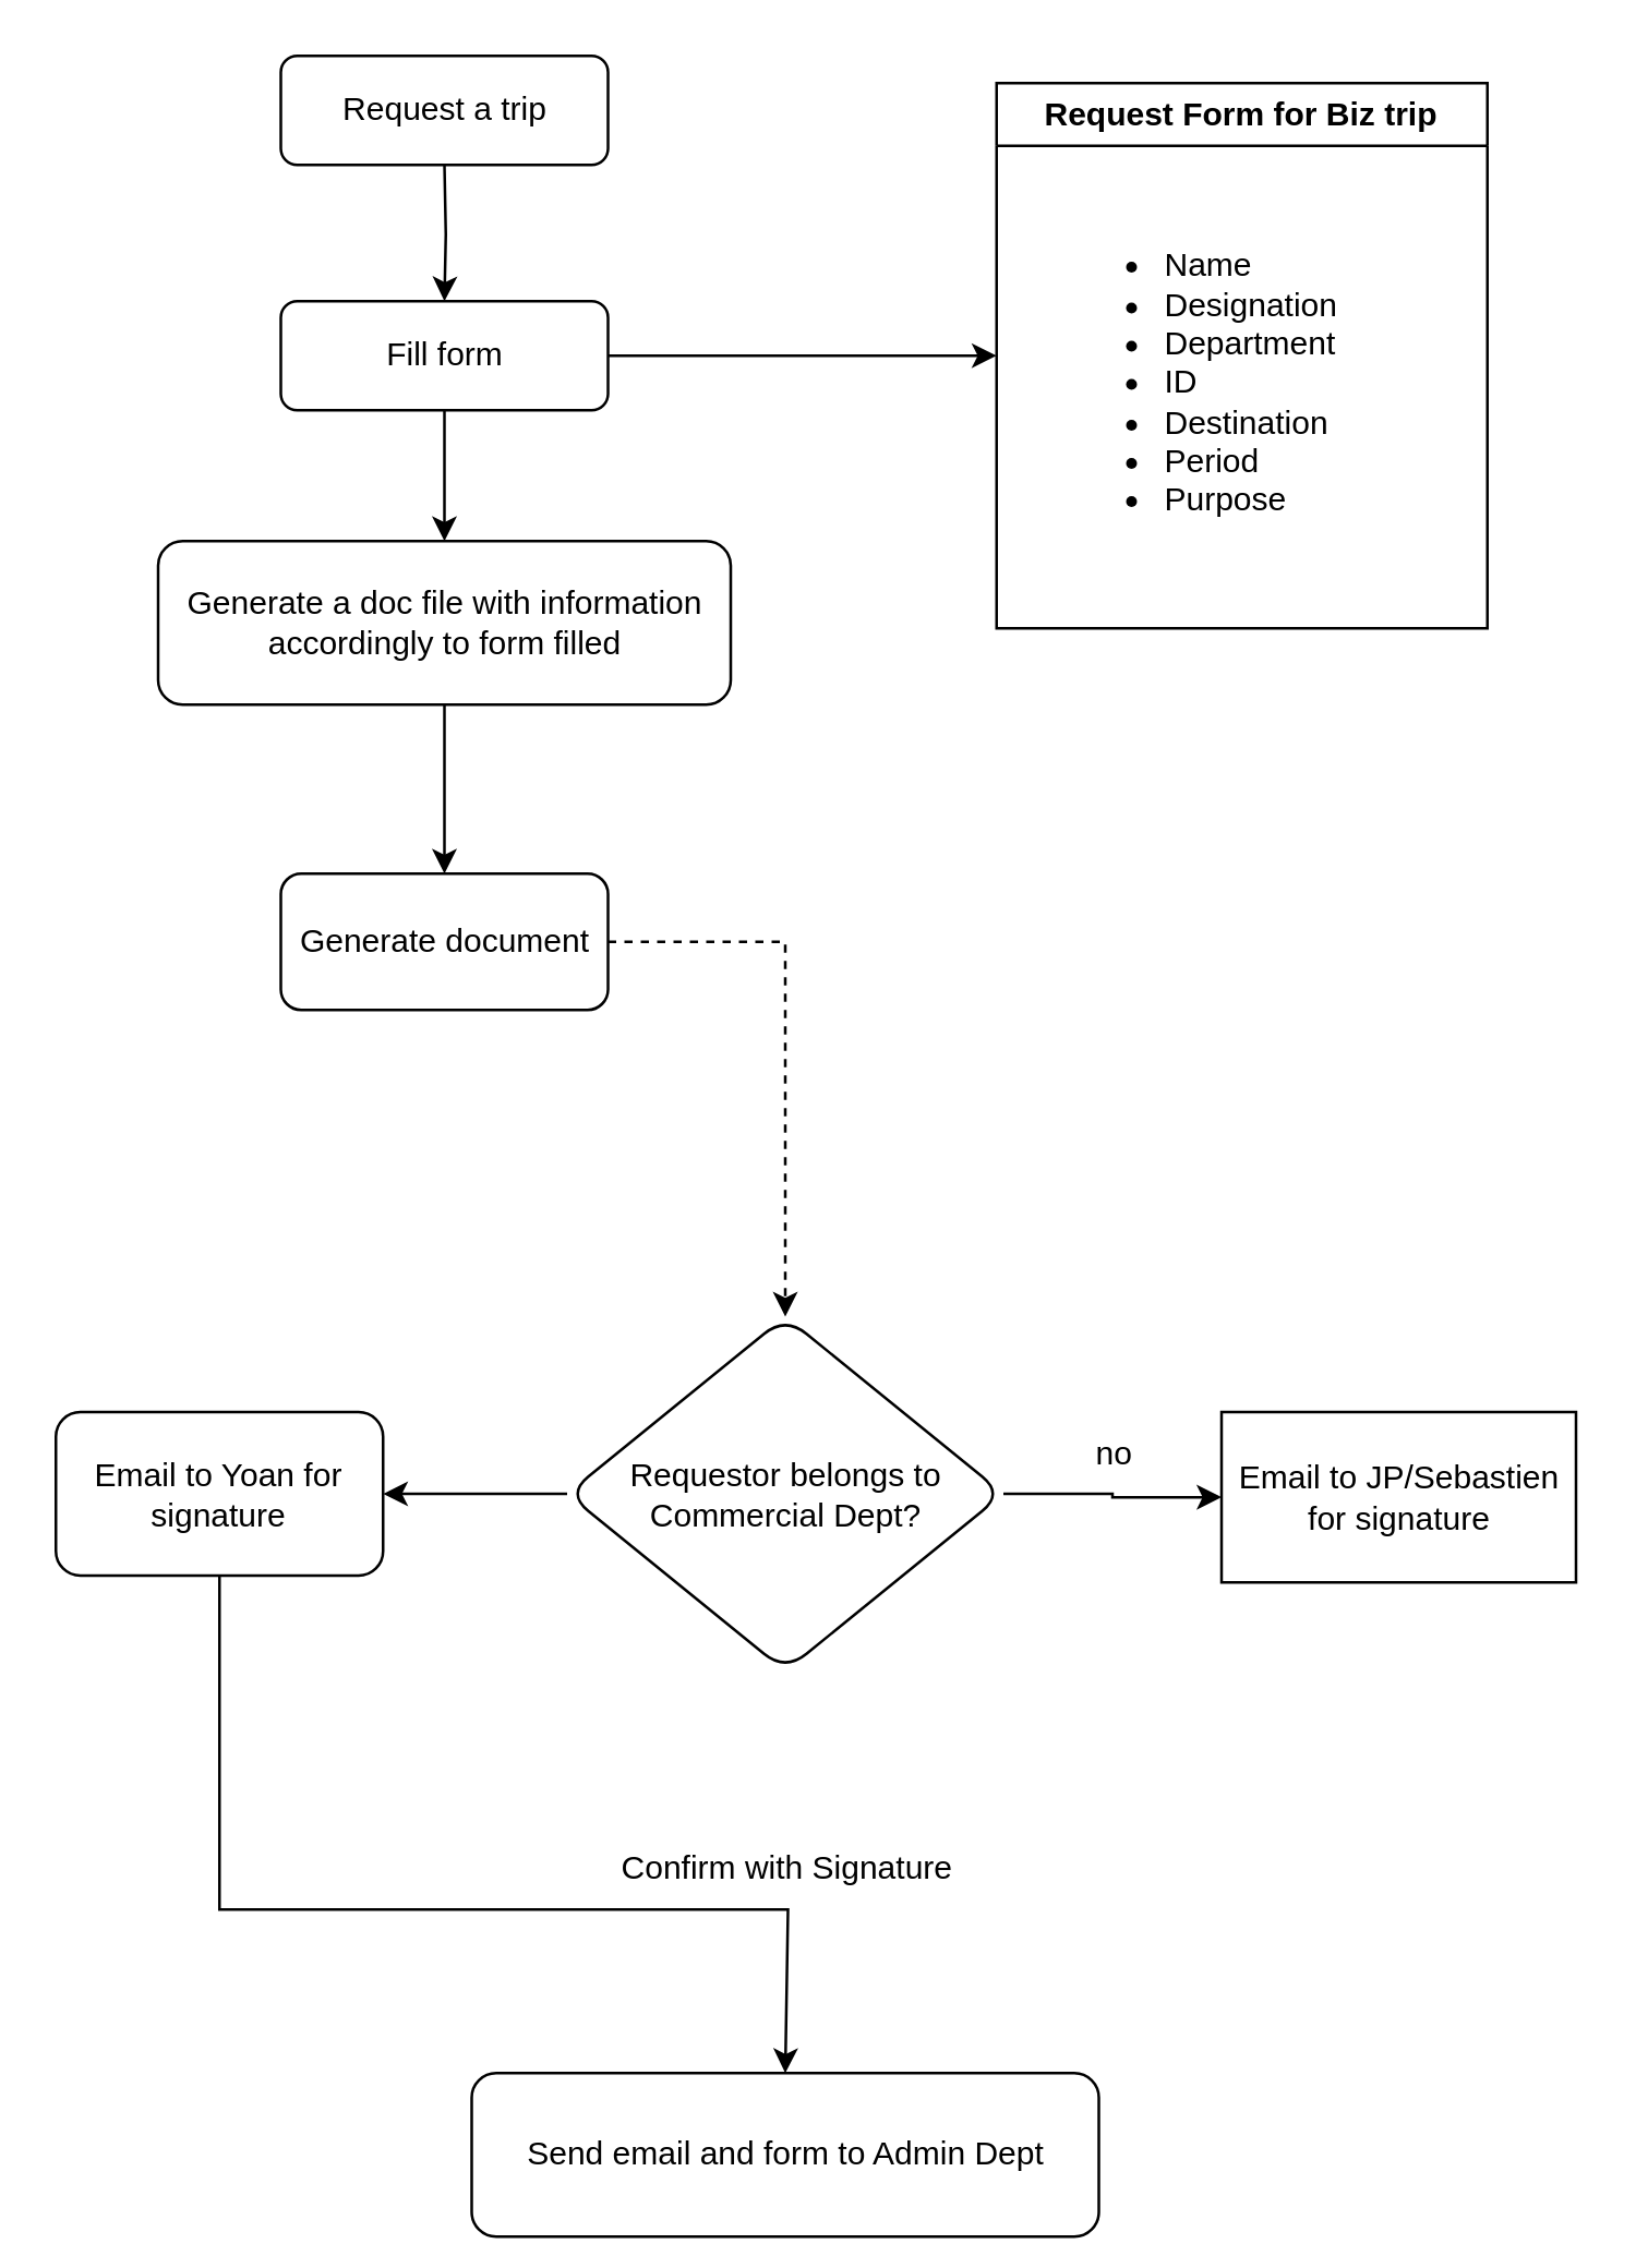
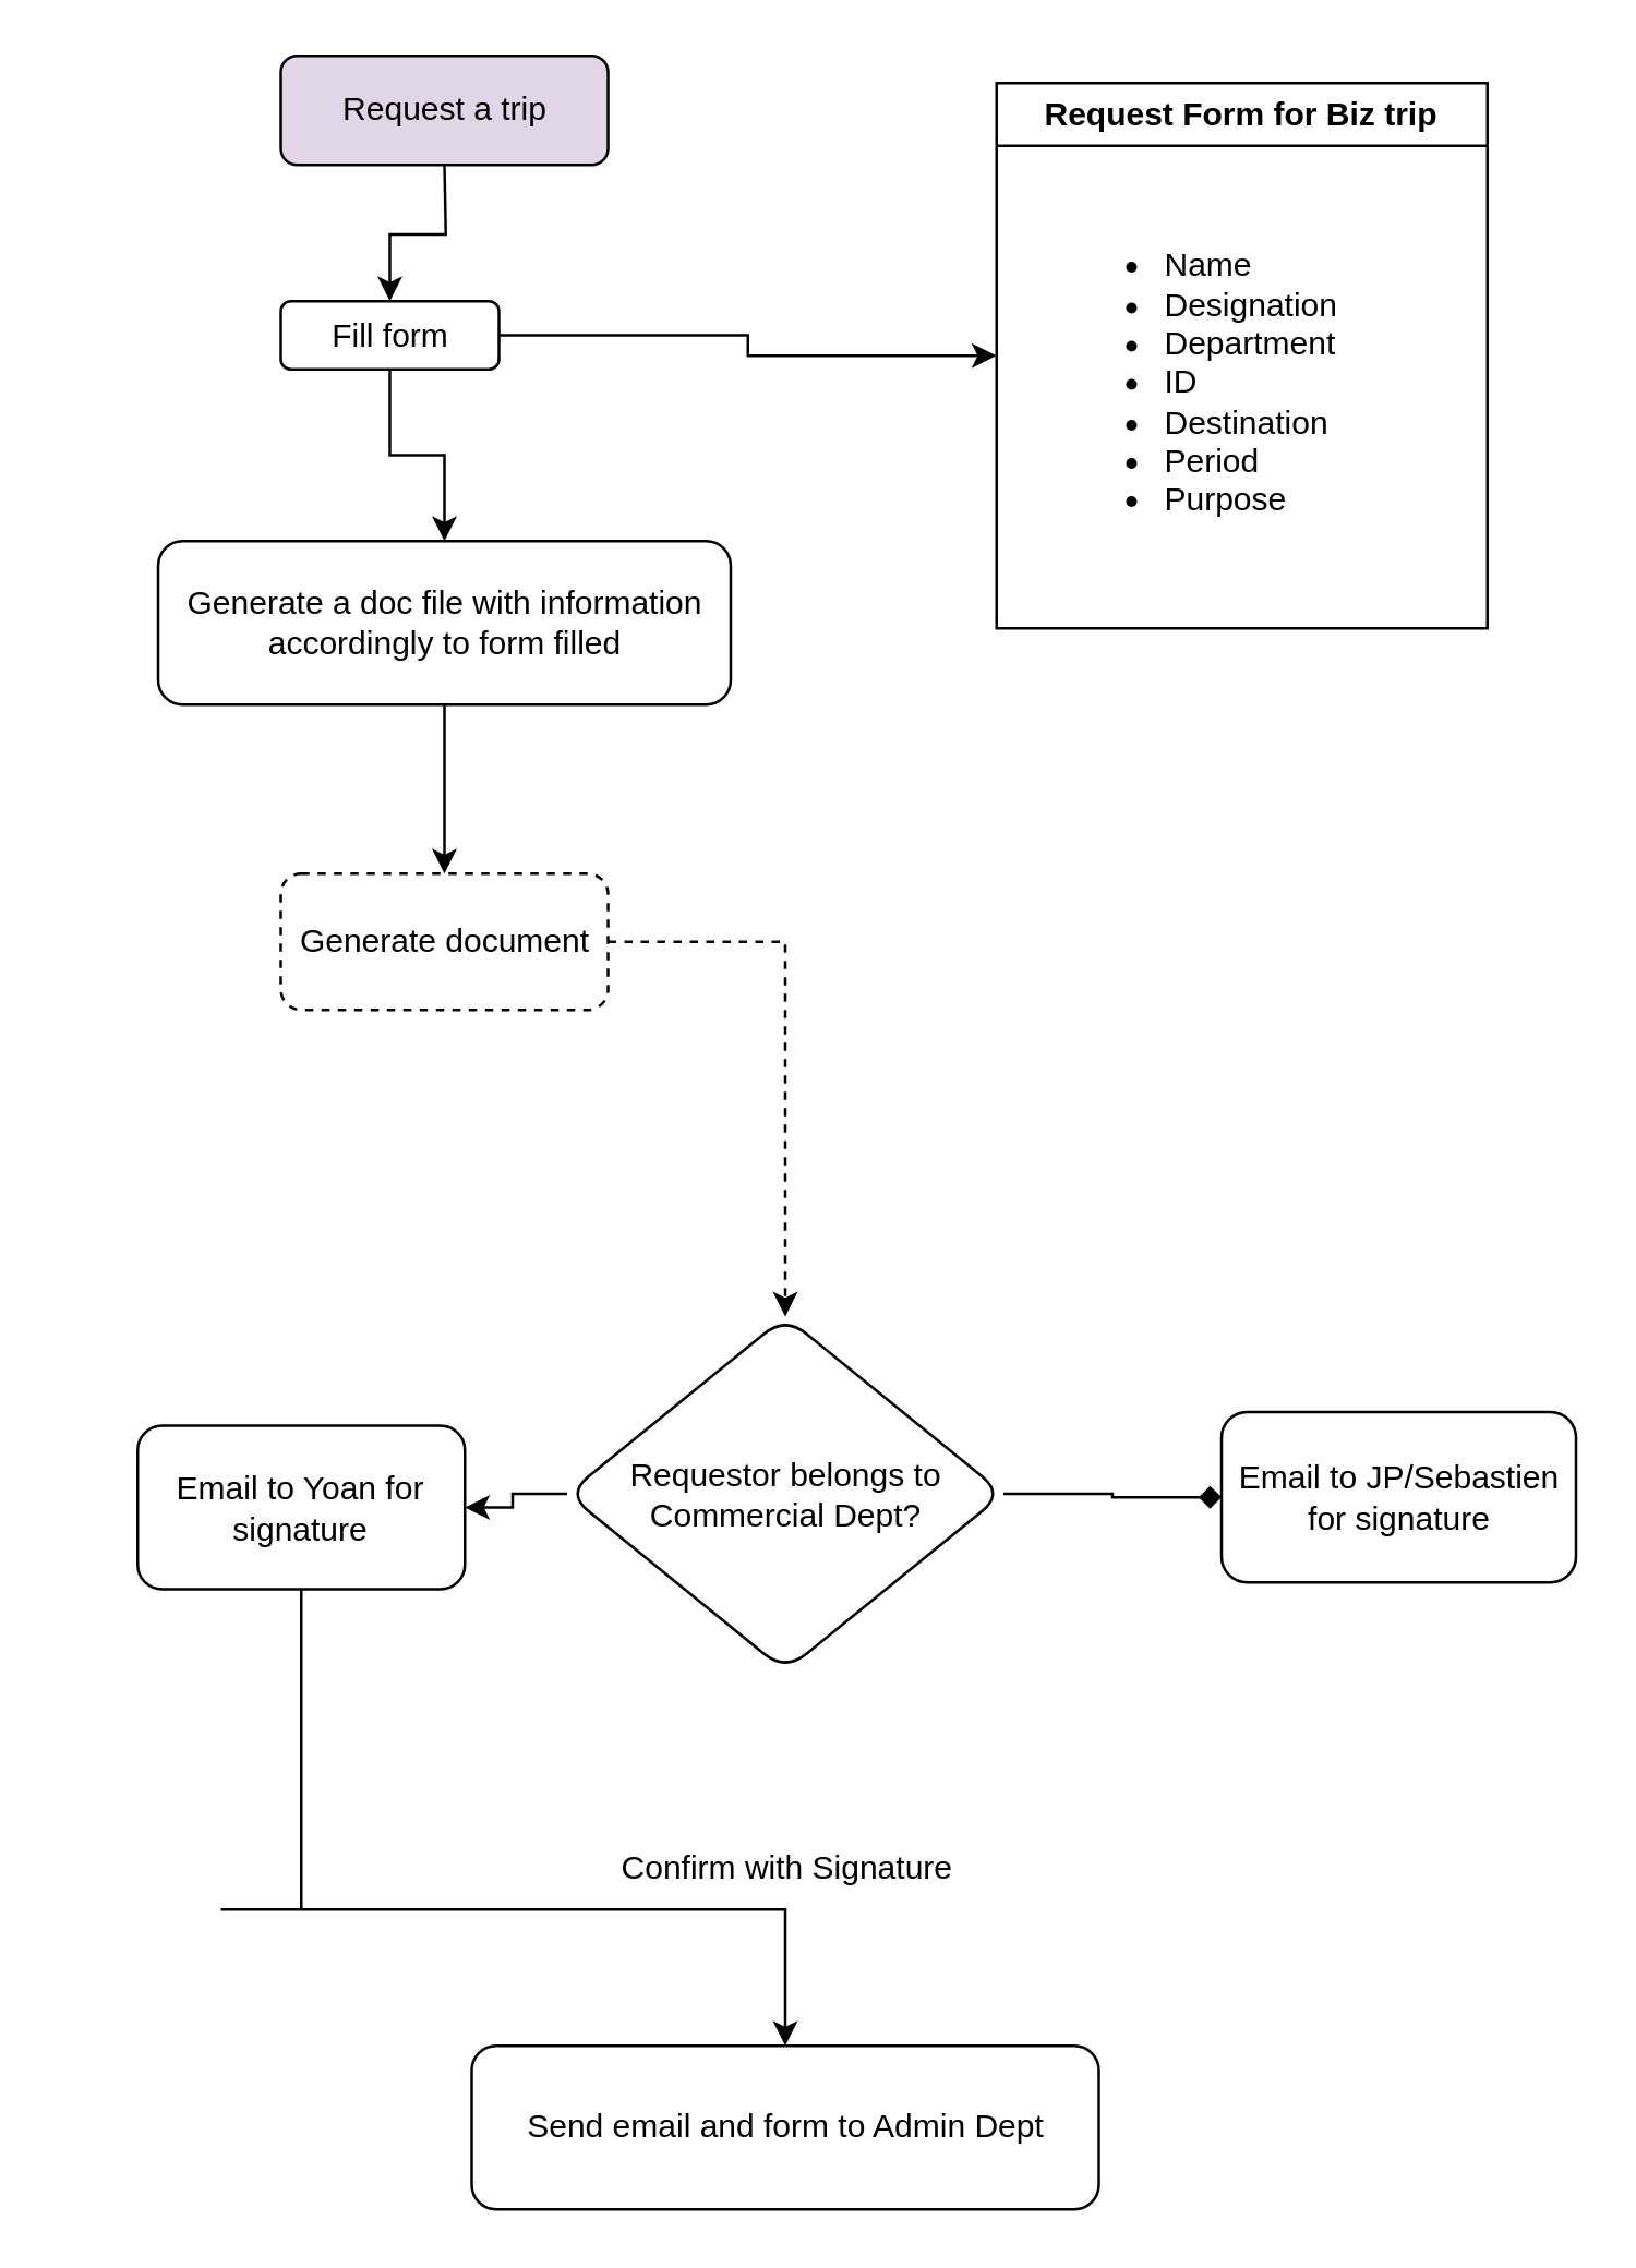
  <mxCell id="0" />
  <mxCell id="1" parent="0" />
  <mxCell id="2" style="edgeStyle=orthogonalEdgeStyle;rounded=0;orthogonalLoop=1;jettySize=auto;html=1;" edge="1" parent="1" target="5"><mxGeometry relative="1" as="geometry"><mxPoint x="162.5" y="110" as="targetPoint" /><mxPoint x="162.5" y="60" as="sourcePoint" /></mxGeometry></mxCell>
- <mxCell id="3" value="Request a trip" style="rounded=1;whiteSpace=wrap;html=1;fontSize=12;glass=0;strokeWidth=1;shadow=0;" vertex="1" parent="1"><mxGeometry x="102.5" y="20" width="120" height="40" as="geometry" /></mxCell>
+ <mxCell id="3" value="Request a trip" style="rounded=1;whiteSpace=wrap;html=1;fontSize=12;glass=0;strokeWidth=1;shadow=0;fillColor=#e1d5e7;" vertex="1" parent="1"><mxGeometry x="102.5" y="20" width="120" height="40" as="geometry" /></mxCell>
  <mxCell id="4" style="edgeStyle=orthogonalEdgeStyle;rounded=0;orthogonalLoop=1;jettySize=auto;html=1;" edge="1" parent="1" source="5" target="8"><mxGeometry relative="1" as="geometry"><mxPoint x="272.5" y="130" as="targetPoint" /></mxGeometry></mxCell>
- <mxCell id="5" value="Fill form" style="rounded=1;whiteSpace=wrap;html=1;" vertex="1" parent="1"><mxGeometry x="102.5" y="110" width="120" height="40" as="geometry" /></mxCell>
+ <mxCell id="5" value="Fill form" style="rounded=1;whiteSpace=wrap;html=1;" vertex="1" parent="1"><mxGeometry x="102.5" y="110" width="80" height="25" as="geometry" /></mxCell>
  <mxCell id="6" style="edgeStyle=orthogonalEdgeStyle;rounded=0;orthogonalLoop=1;jettySize=auto;html=1;entryX=0;entryY=0.5;entryDx=0;entryDy=0;exitX=1;exitY=0.5;exitDx=0;exitDy=0;" edge="1" parent="1" source="5" target="9"><mxGeometry relative="1" as="geometry" /></mxCell>
  <mxCell id="7" style="edgeStyle=orthogonalEdgeStyle;rounded=0;orthogonalLoop=1;jettySize=auto;html=1;exitX=0.5;exitY=1;exitDx=0;exitDy=0;entryX=0.5;entryY=0;entryDx=0;entryDy=0;" edge="1" parent="1" source="8" target="12"><mxGeometry relative="1" as="geometry" /></mxCell>
  <mxCell id="8" value="Generate a doc file with information accordingly to form filled" style="rounded=1;whiteSpace=wrap;html=1;" vertex="1" parent="1"><mxGeometry x="57.5" y="198" width="210" height="60" as="geometry" /></mxCell>
  <mxCell id="9" value="Request Form for Biz trip" style="swimlane;whiteSpace=wrap;html=1;" vertex="1" parent="1"><mxGeometry x="365" y="30" width="180" height="200" as="geometry" /></mxCell>
  <mxCell id="10" value="&lt;div align=&quot;left&quot;&gt;&lt;ul&gt;&lt;li&gt;Name&lt;/li&gt;&lt;li&gt;Designation&lt;/li&gt;&lt;li&gt;Department&lt;/li&gt;&lt;li&gt;ID&lt;/li&gt;&lt;li&gt;Destination&lt;/li&gt;&lt;li&gt;Period&lt;/li&gt;&lt;li&gt;Purpose&lt;br&gt;&lt;/li&gt;&lt;/ul&gt;&lt;/div&gt;" style="text;html=1;align=left;verticalAlign=middle;resizable=0;points=[];autosize=1;strokeColor=none;fillColor=none;" vertex="1" parent="9"><mxGeometry x="20" y="40" width="130" height="140" as="geometry" /></mxCell>
  <mxCell id="11" value="" style="edgeStyle=orthogonalEdgeStyle;rounded=0;orthogonalLoop=1;jettySize=auto;html=1;exitX=1;exitY=0.5;exitDx=0;exitDy=0;dashed=1;" edge="1" parent="1" source="12" target="16"><mxGeometry relative="1" as="geometry" /></mxCell>
- <mxCell id="12" value="Generate document" style="rounded=1;whiteSpace=wrap;html=1;" vertex="1" parent="1"><mxGeometry x="102.5" y="320" width="120" height="50" as="geometry" /></mxCell>
+ <mxCell id="12" value="Generate document" style="rounded=1;whiteSpace=wrap;html=1;dashed=1;" vertex="1" parent="1"><mxGeometry x="102.5" y="320" width="120" height="50" as="geometry" /></mxCell>
  <mxCell id="13" style="edgeStyle=orthogonalEdgeStyle;rounded=0;orthogonalLoop=1;jettySize=auto;html=1;entryX=1;entryY=0.5;entryDx=0;entryDy=0;exitX=1;exitY=0.5;exitDx=0;exitDy=0;" edge="1" parent="1" source="16" target="16"><mxGeometry relative="1" as="geometry"><mxPoint x="507.5" y="492.5" as="sourcePoint" /></mxGeometry></mxCell>
  <mxCell id="14" value="" style="edgeStyle=orthogonalEdgeStyle;rounded=0;orthogonalLoop=1;jettySize=auto;html=1;exitX=0;exitY=0.5;exitDx=0;exitDy=0;" edge="1" parent="1" source="16" target="18"><mxGeometry relative="1" as="geometry"><mxPoint x="507.5" y="362.5" as="sourcePoint" /></mxGeometry></mxCell>
- <mxCell id="15" style="edgeStyle=orthogonalEdgeStyle;rounded=0;orthogonalLoop=1;jettySize=auto;html=1;entryX=0;entryY=0.5;entryDx=0;entryDy=0;" edge="1" parent="1" source="16" target="19"><mxGeometry relative="1" as="geometry" /></mxCell>
+ <mxCell id="15" style="edgeStyle=orthogonalEdgeStyle;rounded=0;orthogonalLoop=1;jettySize=auto;html=1;entryX=0;entryY=0.5;entryDx=0;entryDy=0;endArrow=diamond;" edge="1" parent="1" source="16" target="19"><mxGeometry relative="1" as="geometry" /></mxCell>
  <mxCell id="16" value="Requestor belongs to Commercial Dept?" style="rhombus;whiteSpace=wrap;html=1;rounded=1;" vertex="1" parent="1"><mxGeometry x="207.5" y="482.5" width="160" height="130" as="geometry" /></mxCell>
  <mxCell id="17" style="edgeStyle=orthogonalEdgeStyle;rounded=0;orthogonalLoop=1;jettySize=auto;html=1;exitX=0.5;exitY=1;exitDx=0;exitDy=0;entryX=0.5;entryY=0;entryDx=0;entryDy=0;" edge="1" parent="1" source="18" target="21"><mxGeometry relative="1" as="geometry"><mxPoint x="287.5" y="740" as="targetPoint" /><Array as="points"><mxPoint x="80.5" y="700" /><mxPoint x="288.5" y="700" /></Array></mxGeometry></mxCell>
- <mxCell id="18" value="Email to Yoan for signature" style="rounded=1;whiteSpace=wrap;html=1;" vertex="1" parent="1"><mxGeometry x="20" y="517.5" width="120" height="60" as="geometry" /></mxCell>
- <mxCell id="19" value="Email to JP/Sebastien for signature" style="whiteSpace=wrap;html=1;rounded=0;" vertex="1" parent="1"><mxGeometry x="447.5" y="517.5" width="130" height="62.5" as="geometry" /></mxCell>
- <mxCell id="20" value="no" style="text;html=1;align=center;verticalAlign=middle;resizable=0;points=[];autosize=1;strokeColor=none;fillColor=none;" vertex="1" parent="1"><mxGeometry x="387.5" y="517.5" width="40" height="30" as="geometry" /></mxCell>
- <mxCell id="21" value="Send email and form to Admin Dept" style="rounded=1;whiteSpace=wrap;html=1;" vertex="1" parent="1"><mxGeometry x="172.5" y="760" width="230" height="60" as="geometry" /></mxCell>
+ <mxCell id="18" value="Email to Yoan for signature" style="rounded=1;whiteSpace=wrap;html=1;" vertex="1" parent="1"><mxGeometry x="50" y="522.5" width="120" height="60" as="geometry" /></mxCell>
+ <mxCell id="19" value="Email to JP/Sebastien for signature" style="rounded=1;whiteSpace=wrap;html=1;" vertex="1" parent="1"><mxGeometry x="447.5" y="517.5" width="130" height="62.5" as="geometry" /></mxCell>
+ <mxCell id="21" value="Send email and form to Admin Dept" style="rounded=1;whiteSpace=wrap;html=1;" vertex="1" parent="1"><mxGeometry x="172.5" y="750" width="230" height="60" as="geometry" /></mxCell>
  <mxCell id="22" value="Confirm with Signature" style="text;html=1;align=center;verticalAlign=middle;resizable=0;points=[];autosize=1;strokeColor=none;fillColor=none;" vertex="1" parent="1"><mxGeometry x="217.5" y="670" width="140" height="30" as="geometry" /></mxCell>
